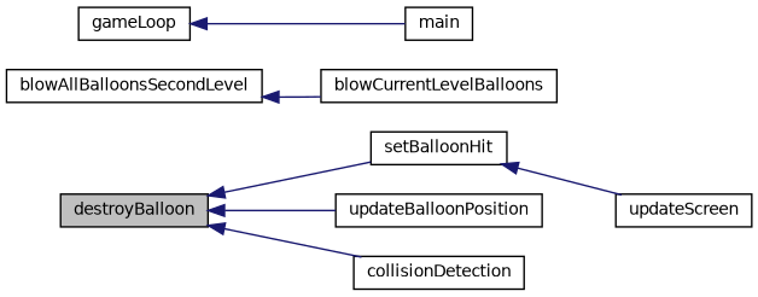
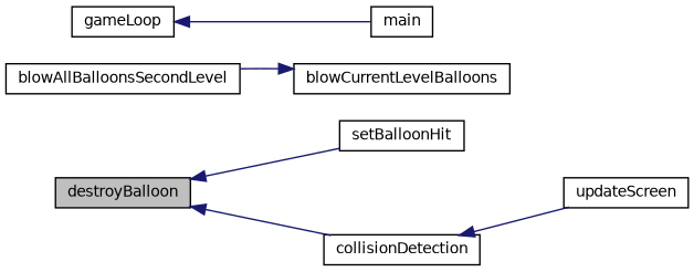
  digraph {
    rankdir=LR
    node [color=black fillcolor=white fontname=Helvetica fontsize=10 shape=record style=filled]
    edge [color=midnightblue dir=back fontname=Helvetica fontsize=10 labelfontname=Helvetica labelfontsize=10 style=solid]
    n1 [fillcolor=grey75 fontcolor=black height=0.2 label=destroyBalloon width=0.4]
    n2 [height=0.2 label=setBalloonHit width=0.4]
-   n3 [height=0.2 label=updateBalloonPosition width=0.4]
    n4 [height=0.2 label=collisionDetection width=0.4]
    n5 [height=0.2 label=blowAllBalloonsSecondLevel width=0.4]
    n6 [height=0.2 label=blowCurrentLevelBalloons width=0.4]
    n7 [height=0.2 label=updateScreen width=0.4]
    n8 [height=0.2 label=gameLoop width=0.4]
    n9 [height=0.2 label=main width=0.4]
    n1 -> n2
-   n1 -> n3
    n1 -> n4
-   n2 -> n7
-   n5 -> n6
+   n4 -> n7
+   n6 -> n5
    n8 -> n9
  }
